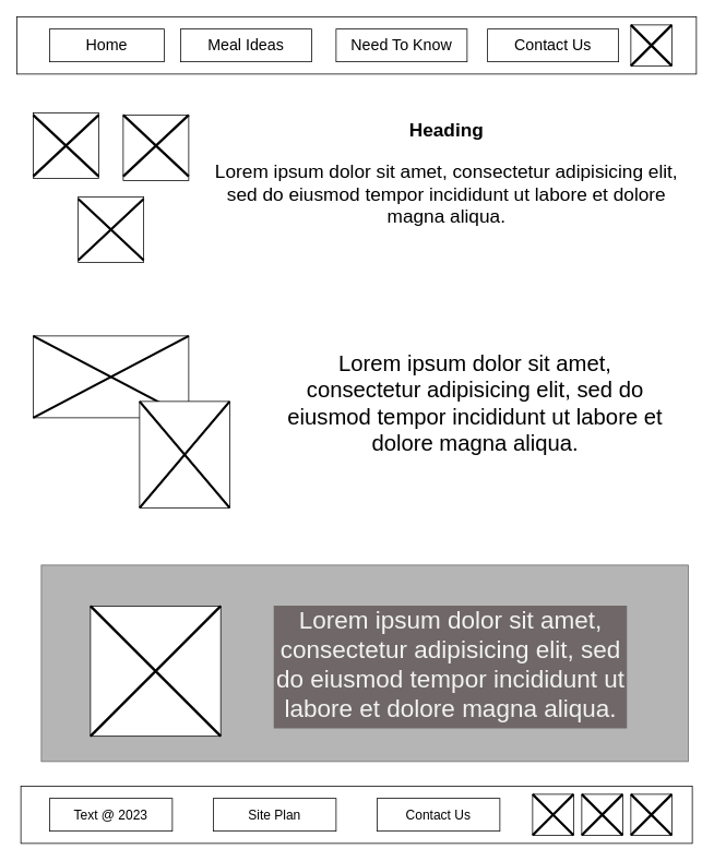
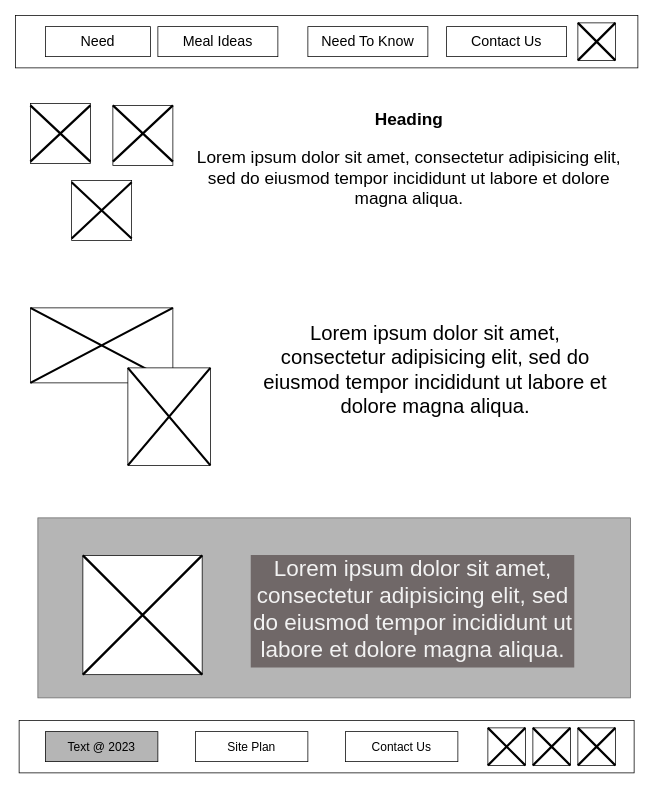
  <mxCell id="0" />
  <mxCell id="1" parent="0" />
  <mxCell id="2" value="" style="rounded=0;whiteSpace=wrap;html=1;fillColor=#B5B5B5;strokeColor=#666666;fontColor=#333333;" vertex="1" parent="1"><mxGeometry x="50" y="690" width="790" height="240" as="geometry" /></mxCell>
  <mxCell id="3" value="" style="rounded=0;whiteSpace=wrap;html=1;rotation=0;" vertex="1" parent="1"><mxGeometry x="40" y="410" width="190" height="100" as="geometry" /></mxCell>
  <mxCell id="4" value="" style="rounded=0;whiteSpace=wrap;html=1;" vertex="1" parent="1"><mxGeometry x="20" y="20" width="830" height="70" as="geometry" /></mxCell>
  <mxCell id="5" value="" style="whiteSpace=wrap;html=1;aspect=fixed;" vertex="1" parent="1"><mxGeometry x="770" y="30" width="50" height="50" as="geometry" /></mxCell>
  <mxCell id="6" value="" style="shape=umlDestroy;whiteSpace=wrap;html=1;strokeWidth=3;targetShapes=umlLifeline;" vertex="1" parent="1"><mxGeometry x="770" y="30" width="50" height="50" as="geometry" /></mxCell>
- <mxCell id="7" value="&lt;font style=&quot;font-size: 19px;&quot;&gt;Home&lt;/font&gt;" style="html=1;whiteSpace=wrap;" vertex="1" parent="1"><mxGeometry x="60" y="35" width="140" height="40" as="geometry" /></mxCell>
- <mxCell id="8" value="&lt;font style=&quot;font-size: 19px;&quot;&gt;Meal Ideas&lt;/font&gt;" style="html=1;whiteSpace=wrap;" vertex="1" parent="1"><mxGeometry x="220" y="35" width="160" height="40" as="geometry" /></mxCell>
+ <mxCell id="7" value="&lt;font style=&quot;font-size: 19px;&quot;&gt;Need&lt;/font&gt;" style="html=1;whiteSpace=wrap;" vertex="1" parent="1"><mxGeometry x="60" y="35" width="140" height="40" as="geometry" /></mxCell>
+ <mxCell id="8" value="&lt;font style=&quot;font-size: 19px;&quot;&gt;Meal Ideas&lt;/font&gt;" style="html=1;whiteSpace=wrap;" vertex="1" parent="1"><mxGeometry x="210" y="35" width="160" height="40" as="geometry" /></mxCell>
  <mxCell id="9" value="&lt;font style=&quot;font-size: 19px;&quot;&gt;Need To Know&lt;/font&gt;" style="html=1;whiteSpace=wrap;" vertex="1" parent="1"><mxGeometry x="410" y="35" width="160" height="40" as="geometry" /></mxCell>
  <mxCell id="10" value="&lt;h1 style=&quot;font-size: 23px;&quot;&gt;Heading&lt;/h1&gt;&lt;p style=&quot;font-size: 23px;&quot;&gt;Lorem ipsum dolor sit amet, consectetur adipisicing elit, sed do eiusmod tempor incididunt ut labore et dolore magna aliqua.&lt;/p&gt;" style="text;html=1;strokeColor=none;fillColor=none;spacing=5;spacingTop=-20;whiteSpace=wrap;overflow=hidden;rounded=0;align=center;fontSize=23;" vertex="1" parent="1"><mxGeometry x="240" y="140" width="610" height="160" as="geometry" /></mxCell>
  <mxCell id="11" value="" style="shape=umlDestroy;whiteSpace=wrap;html=1;strokeWidth=3;targetShapes=umlLifeline;" vertex="1" parent="1"><mxGeometry x="40" y="410" width="190" height="100" as="geometry" /></mxCell>
  <mxCell id="12" value="&lt;h1 style=&quot;font-size: 27px;&quot;&gt;&lt;span style=&quot;font-weight: normal; background-color: initial;&quot;&gt;Lorem ipsum dolor sit amet, consectetur adipisicing elit, sed do eiusmod tempor incididunt ut labore et dolore magna aliqua.&lt;/span&gt;&lt;br&gt;&lt;/h1&gt;" style="text;html=1;strokeColor=none;fillColor=none;spacing=5;spacingTop=-20;whiteSpace=wrap;overflow=hidden;rounded=0;fontSize=27;align=center;" vertex="1" parent="1"><mxGeometry x="340" y="420" width="480" height="160" as="geometry" /></mxCell>
  <mxCell id="13" value="Lorem ipsum dolor sit amet, consectetur adipisicing elit, sed do eiusmod tempor incididunt ut labore et dolore magna aliqua.&#10;" style="text;spacing=5;spacingTop=-20;whiteSpace=wrap;overflow=hidden;rounded=0;fontSize=30;align=center;labelBackgroundColor=#706868;strokeColor=none;fontColor=#F2F2F2;" vertex="1" parent="1"><mxGeometry x="330" y="750" width="440" height="140" as="geometry" /></mxCell>
  <mxCell id="14" value="" style="rounded=0;whiteSpace=wrap;html=1;" vertex="1" parent="1"><mxGeometry x="25" y="960" width="820" height="70" as="geometry" /></mxCell>
  <mxCell id="15" value="" style="whiteSpace=wrap;html=1;aspect=fixed;" vertex="1" parent="1"><mxGeometry x="770" y="970" width="50" height="50" as="geometry" /></mxCell>
  <mxCell id="16" value="" style="whiteSpace=wrap;html=1;aspect=fixed;" vertex="1" parent="1"><mxGeometry x="710" y="970" width="50" height="50" as="geometry" /></mxCell>
  <mxCell id="17" value="" style="whiteSpace=wrap;html=1;aspect=fixed;" vertex="1" parent="1"><mxGeometry x="650" y="970" width="50" height="50" as="geometry" /></mxCell>
  <mxCell id="18" value="" style="shape=umlDestroy;whiteSpace=wrap;html=1;strokeWidth=3;targetShapes=umlLifeline;" vertex="1" parent="1"><mxGeometry x="650" y="970" width="50" height="50" as="geometry" /></mxCell>
  <mxCell id="19" value="" style="shape=umlDestroy;whiteSpace=wrap;html=1;strokeWidth=3;targetShapes=umlLifeline;" vertex="1" parent="1"><mxGeometry x="710" y="970" width="50" height="50" as="geometry" /></mxCell>
  <mxCell id="20" value="" style="shape=umlDestroy;whiteSpace=wrap;html=1;strokeWidth=3;targetShapes=umlLifeline;" vertex="1" parent="1"><mxGeometry x="770" y="970" width="50" height="50" as="geometry" /></mxCell>
- <mxCell id="21" value="&lt;font style=&quot;font-size: 16px;&quot;&gt;Text @ 2023&lt;/font&gt;" style="html=1;whiteSpace=wrap;" vertex="1" parent="1"><mxGeometry x="60" y="975" width="150" height="40" as="geometry" /></mxCell>
+ <mxCell id="21" value="&lt;font style=&quot;font-size: 16px;&quot;&gt;Text @ 2023&lt;/font&gt;" style="html=1;whiteSpace=wrap;fillColor=#b5b5b5;" vertex="1" parent="1"><mxGeometry x="60" y="975" width="150" height="40" as="geometry" /></mxCell>
  <mxCell id="22" value="&lt;font style=&quot;font-size: 16px;&quot;&gt;Site Plan&lt;/font&gt;" style="html=1;whiteSpace=wrap;" vertex="1" parent="1"><mxGeometry x="260" y="975" width="150" height="40" as="geometry" /></mxCell>
  <mxCell id="23" value="&lt;font style=&quot;font-size: 19px;&quot;&gt;Contact Us&lt;/font&gt;" style="html=1;whiteSpace=wrap;" vertex="1" parent="1"><mxGeometry x="595" y="35" width="160" height="40" as="geometry" /></mxCell>
  <mxCell id="24" value="&lt;font style=&quot;font-size: 16px;&quot;&gt;Contact Us&lt;/font&gt;" style="html=1;whiteSpace=wrap;" vertex="1" parent="1"><mxGeometry x="460" y="975" width="150" height="40" as="geometry" /></mxCell>
  <mxCell id="25" value="" style="group" vertex="1" connectable="0" parent="1"><mxGeometry x="110" y="740" width="210" height="200" as="geometry" /></mxCell>
  <mxCell id="26" value="" style="whiteSpace=wrap;html=1;aspect=fixed;container=1;movable=1;resizable=1;rotatable=1;deletable=1;editable=1;locked=0;connectable=1;" vertex="1" parent="25"><mxGeometry width="159.064" height="159.064" as="geometry" /></mxCell>
  <mxCell id="27" value="" style="shape=umlDestroy;whiteSpace=wrap;html=1;strokeWidth=3;targetShapes=umlLifeline;" vertex="1" parent="26"><mxGeometry width="159.064" height="159.064" as="geometry" /></mxCell>
  <mxCell id="28" value="" style="whiteSpace=wrap;html=1;aspect=fixed;" vertex="1" parent="1"><mxGeometry x="40" y="137.5" width="80" height="80" as="geometry" /></mxCell>
  <mxCell id="29" value="" style="shape=umlDestroy;whiteSpace=wrap;html=1;strokeWidth=3;targetShapes=umlLifeline;" vertex="1" parent="1"><mxGeometry x="40" y="140" width="80" height="75" as="geometry" /></mxCell>
  <mxCell id="30" value="" style="whiteSpace=wrap;html=1;aspect=fixed;" vertex="1" parent="1"><mxGeometry x="95" y="240" width="80" height="80" as="geometry" /></mxCell>
  <mxCell id="31" value="" style="whiteSpace=wrap;html=1;aspect=fixed;" vertex="1" parent="1"><mxGeometry x="150" y="140" width="80" height="80" as="geometry" /></mxCell>
  <mxCell id="32" value="" style="shape=umlDestroy;whiteSpace=wrap;html=1;strokeWidth=3;targetShapes=umlLifeline;" vertex="1" parent="1"><mxGeometry x="150" y="140" width="80" height="75" as="geometry" /></mxCell>
  <mxCell id="33" value="" style="shape=umlDestroy;whiteSpace=wrap;html=1;strokeWidth=3;targetShapes=umlLifeline;" vertex="1" parent="1"><mxGeometry x="95" y="242.5" width="80" height="75" as="geometry" /></mxCell>
  <mxCell id="34" value="" style="rounded=0;whiteSpace=wrap;html=1;" vertex="1" parent="1"><mxGeometry x="170" y="490" width="110" height="130" as="geometry" /></mxCell>
  <mxCell id="35" value="" style="shape=umlDestroy;whiteSpace=wrap;html=1;strokeWidth=3;targetShapes=umlLifeline;" vertex="1" parent="1"><mxGeometry x="170" y="490" width="110" height="130" as="geometry" /></mxCell>
